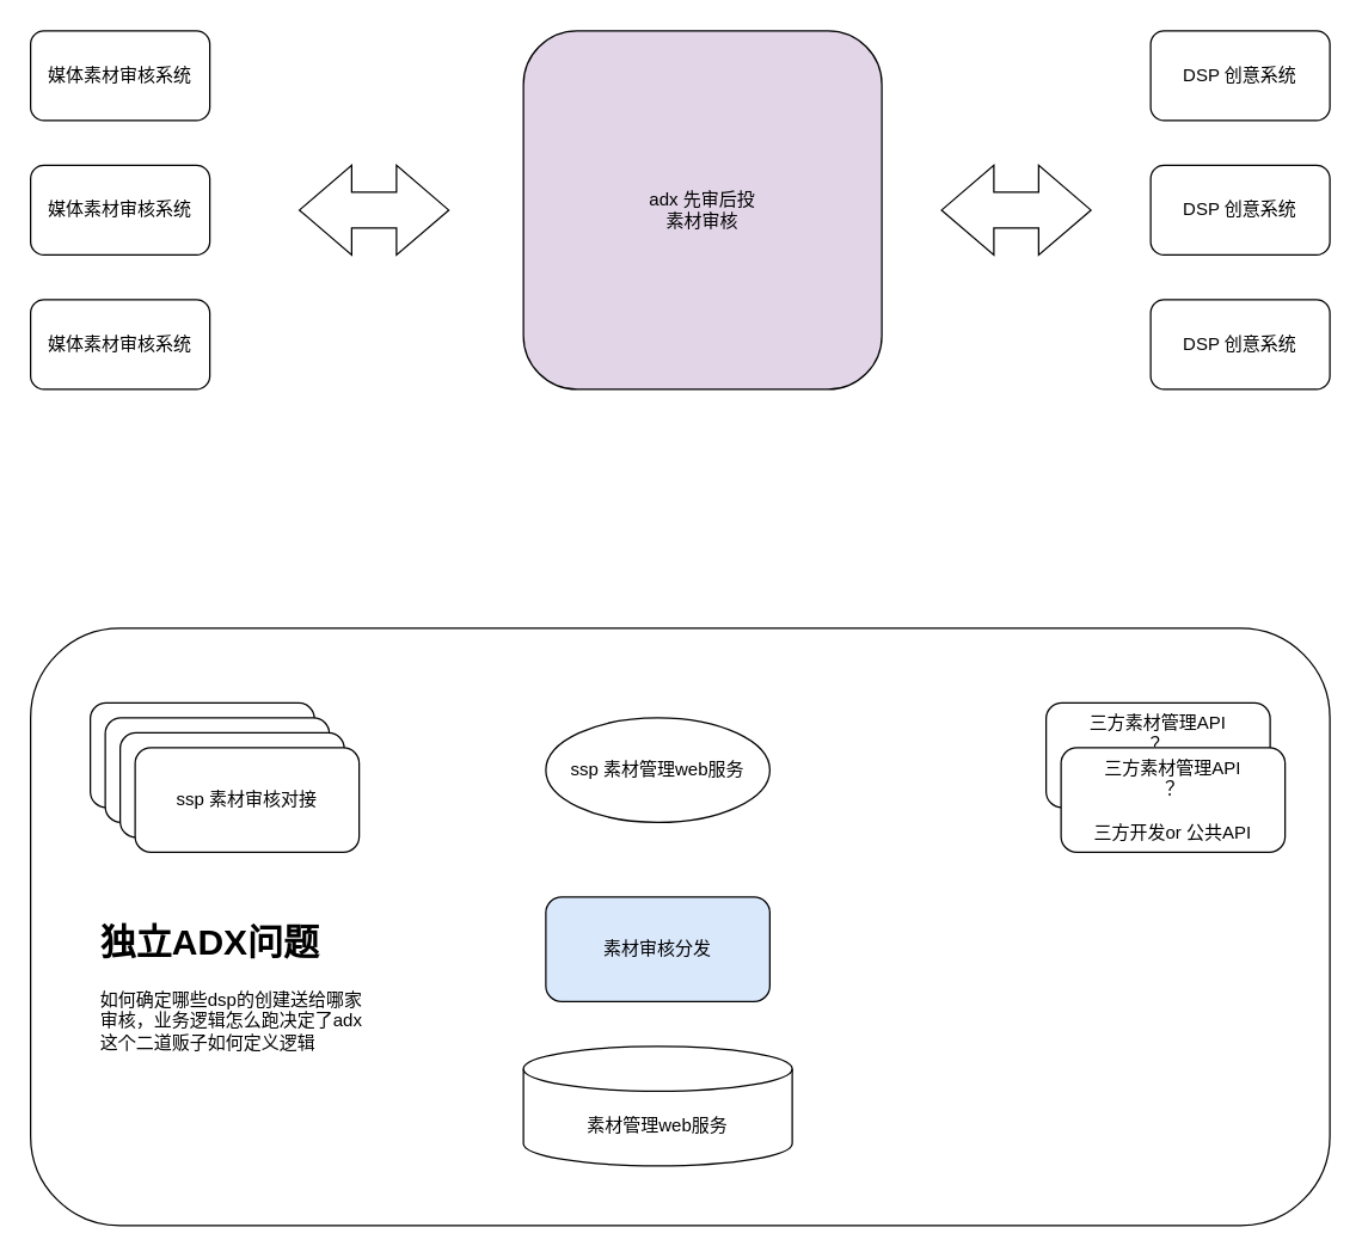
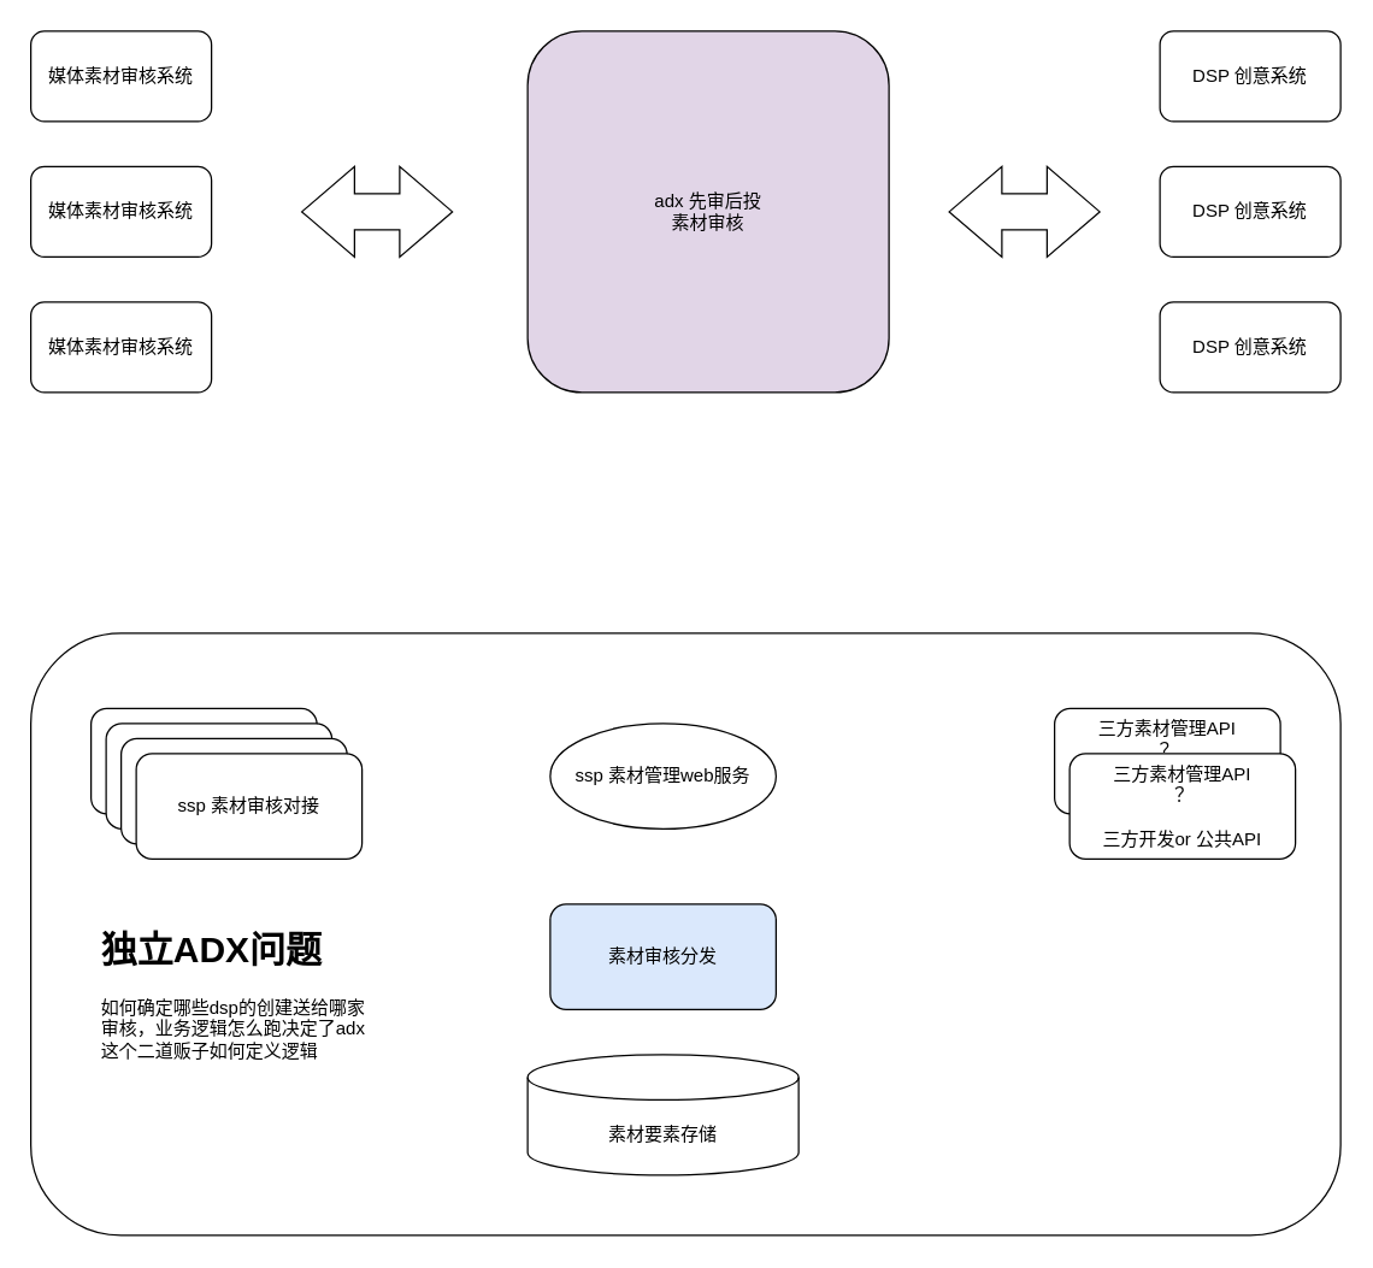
  <mxCell id="0" />
  <mxCell id="1" parent="0" />
  <mxCell id="2" value="媒体素材审核系统" style="rounded=1;whiteSpace=wrap;html=1;" parent="1" vertex="1"><mxGeometry x="20" y="20" width="120" height="60" as="geometry" /></mxCell>
  <mxCell id="3" value="媒体素材审核系统" style="rounded=1;whiteSpace=wrap;html=1;" parent="1" vertex="1"><mxGeometry x="20" y="110" width="120" height="60" as="geometry" /></mxCell>
  <mxCell id="4" value="媒体素材审核系统" style="rounded=1;whiteSpace=wrap;html=1;" parent="1" vertex="1"><mxGeometry x="20" y="200" width="120" height="60" as="geometry" /></mxCell>
  <mxCell id="5" value="DSP 创意系统" style="rounded=1;whiteSpace=wrap;html=1;" parent="1" vertex="1"><mxGeometry x="770" y="20" width="120" height="60" as="geometry" /></mxCell>
  <mxCell id="6" value="DSP 创意系统" style="rounded=1;whiteSpace=wrap;html=1;" parent="1" vertex="1"><mxGeometry x="770" y="110" width="120" height="60" as="geometry" /></mxCell>
  <mxCell id="7" value="DSP 创意系统" style="rounded=1;whiteSpace=wrap;html=1;" parent="1" vertex="1"><mxGeometry x="770" y="200" width="120" height="60" as="geometry" /></mxCell>
  <mxCell id="8" value="adx 先审后投&lt;br&gt;素材审核" style="rounded=1;whiteSpace=wrap;html=1;fillColor=#e1d5e7;" parent="1" vertex="1"><mxGeometry x="350" y="20" width="240" height="240" as="geometry" /></mxCell>
  <mxCell id="9" value="" style="html=1;shadow=0;dashed=0;align=center;verticalAlign=middle;shape=mxgraph.arrows2.twoWayArrow;dy=0.6;dx=35;" parent="1" vertex="1"><mxGeometry x="630" y="110" width="100" height="60" as="geometry" /></mxCell>
  <mxCell id="10" value="" style="html=1;shadow=0;dashed=0;align=center;verticalAlign=middle;shape=mxgraph.arrows2.twoWayArrow;dy=0.6;dx=35;" parent="1" vertex="1"><mxGeometry x="200" y="110" width="100" height="60" as="geometry" /></mxCell>
  <mxCell id="11" value="" style="rounded=1;whiteSpace=wrap;html=1;" parent="1" vertex="1"><mxGeometry x="20" y="420" width="870" height="400" as="geometry" /></mxCell>
  <mxCell id="12" value="三方素材管理API&lt;br&gt;？&amp;nbsp;&lt;br&gt;&lt;br&gt;三方开发or 公共API" style="rounded=1;whiteSpace=wrap;html=1;" parent="1" vertex="1"><mxGeometry x="700" y="470" width="150" height="70" as="geometry" /></mxCell>
  <mxCell id="13" value="ssp 素材审核对接" style="rounded=1;whiteSpace=wrap;html=1;" parent="1" vertex="1"><mxGeometry x="60" y="470" width="150" height="70" as="geometry" /></mxCell>
- <mxCell id="14" value="素材管理web服务" style="shape=cylinder3;whiteSpace=wrap;html=1;boundedLbl=1;backgroundOutline=1;size=15;" parent="1" vertex="1"><mxGeometry x="350" y="700" width="180" height="80" as="geometry" /></mxCell>
+ <mxCell id="14" value="素材要素存储" style="shape=cylinder3;whiteSpace=wrap;html=1;boundedLbl=1;backgroundOutline=1;size=15;" parent="1" vertex="1"><mxGeometry x="350" y="700" width="180" height="80" as="geometry" /></mxCell>
  <mxCell id="15" value="ssp 素材管理web服务" style="ellipse;whiteSpace=wrap;html=1;" parent="1" vertex="1"><mxGeometry x="365" y="480" width="150" height="70" as="geometry" /></mxCell>
  <mxCell id="16" value="ssp 素材审核对接" style="rounded=1;whiteSpace=wrap;html=1;" parent="1" vertex="1"><mxGeometry x="70" y="480" width="150" height="70" as="geometry" /></mxCell>
  <mxCell id="17" value="ssp 素材审核对接" style="rounded=1;whiteSpace=wrap;html=1;" parent="1" vertex="1"><mxGeometry x="80" y="490" width="150" height="70" as="geometry" /></mxCell>
  <mxCell id="18" value="ssp 素材审核对接" style="rounded=1;whiteSpace=wrap;html=1;" parent="1" vertex="1"><mxGeometry x="90" y="500" width="150" height="70" as="geometry" /></mxCell>
  <mxCell id="19" value="素材审核分发" style="rounded=1;whiteSpace=wrap;html=1;fillColor=#dae8fc;" parent="1" vertex="1"><mxGeometry x="365" y="600" width="150" height="70" as="geometry" /></mxCell>
  <mxCell id="20" value="&lt;h1 style=&quot;margin-top: 0px;&quot;&gt;独立ADX问题&lt;/h1&gt;&lt;p&gt;如何确定哪些dsp的创建送给哪家审核，业务逻辑怎么跑决定了adx这个二道贩子如何定义逻辑&lt;/p&gt;&lt;p&gt;&lt;br&gt;&lt;/p&gt;" style="text;html=1;whiteSpace=wrap;overflow=hidden;rounded=0;" parent="1" vertex="1"><mxGeometry x="65" y="610" width="180" height="190" as="geometry" /></mxCell>
  <mxCell id="21" value="三方素材管理API&lt;br&gt;？&amp;nbsp;&lt;br&gt;&lt;br&gt;三方开发or 公共API" style="rounded=1;whiteSpace=wrap;html=1;" parent="1" vertex="1"><mxGeometry x="710" y="500" width="150" height="70" as="geometry" /></mxCell>
